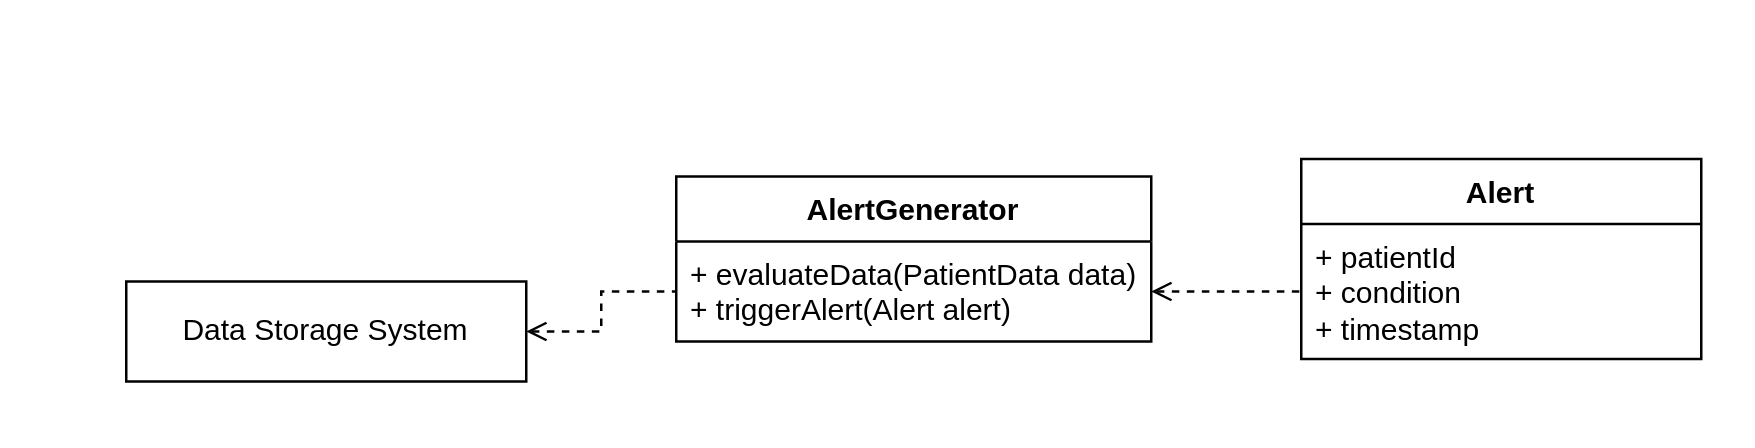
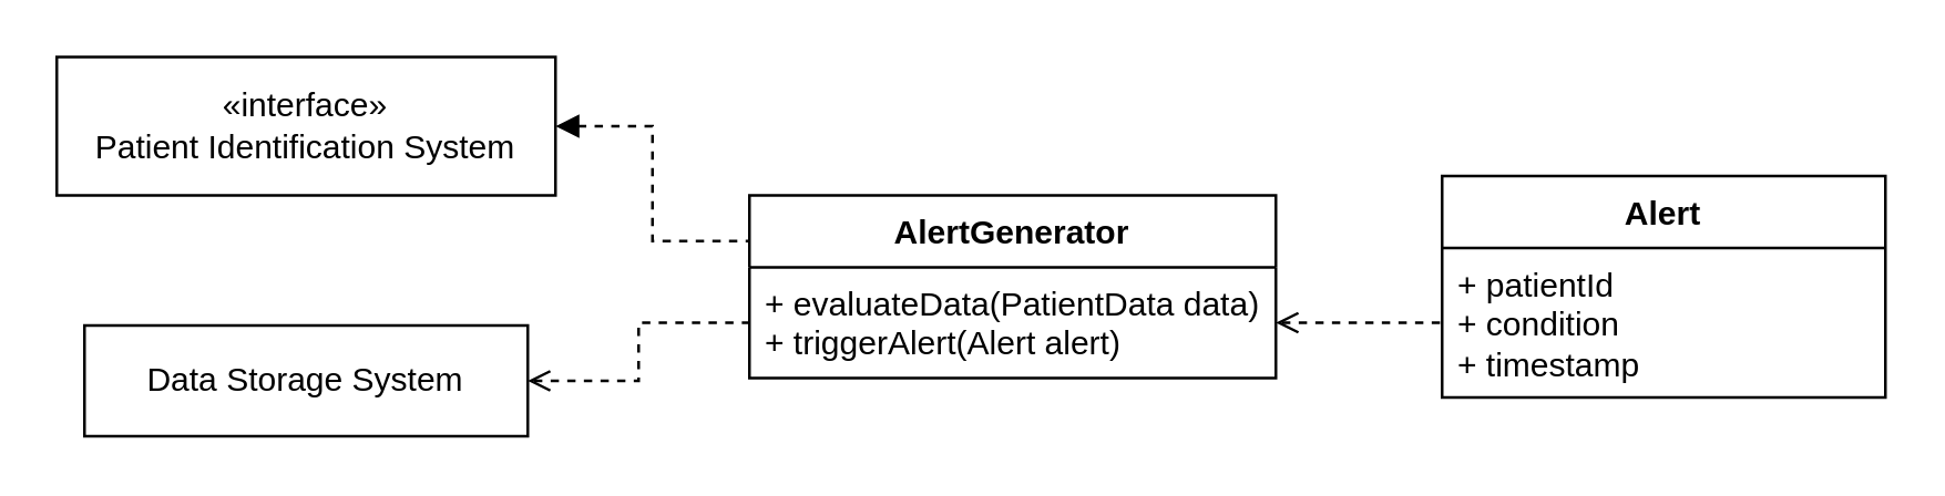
  <mxCell id="0" />
  <mxCell id="1" parent="0" />
  <mxCell id="2" value="&lt;div&gt;AlertGenerator&lt;/div&gt;" style="swimlane;fontStyle=1;align=center;verticalAlign=top;childLayout=stackLayout;horizontal=1;startSize=26;horizontalStack=0;resizeParent=1;resizeParentMax=0;resizeLast=0;collapsible=1;marginBottom=0;whiteSpace=wrap;html=1;" vertex="1" parent="1"><mxGeometry x="270" y="70" width="190" height="66" as="geometry" /></mxCell>
  <mxCell id="3" value="&lt;div&gt;+ evaluateData(PatientData data)&lt;br&gt;&lt;/div&gt;&lt;div&gt;+ triggerAlert(Alert alert)&lt;br&gt;&lt;/div&gt;" style="text;strokeColor=none;fillColor=none;align=left;verticalAlign=top;spacingLeft=4;spacingRight=4;overflow=hidden;rotatable=0;points=[[0,0.5],[1,0.5]];portConstraint=eastwest;whiteSpace=wrap;html=1;" vertex="1" parent="2"><mxGeometry y="26" width="190" height="40" as="geometry" /></mxCell>
+ <mxCell id="4" style="edgeStyle=orthogonalEdgeStyle;rounded=0;orthogonalLoop=1;jettySize=auto;html=1;entryX=0;entryY=0.25;entryDx=0;entryDy=0;dashed=1;endArrow=none;endFill=0;exitX=1;exitY=0.5;exitDx=0;exitDy=0;startArrow=block;startFill=1;" edge="1" parent="1" source="8" target="2"><mxGeometry relative="1" as="geometry"><mxPoint x="200" y="26" as="sourcePoint" /><mxPoint x="266.39" y="118.308" as="targetPoint" /></mxGeometry></mxCell>
  <mxCell id="5" value="Alert" style="swimlane;fontStyle=1;align=center;verticalAlign=top;childLayout=stackLayout;horizontal=1;startSize=26;horizontalStack=0;resizeParent=1;resizeParentMax=0;resizeLast=0;collapsible=1;marginBottom=0;whiteSpace=wrap;html=1;" vertex="1" parent="1"><mxGeometry x="520" y="63" width="160" height="80" as="geometry" /></mxCell>
  <mxCell id="6" value="&lt;div&gt;+ patientId&lt;/div&gt;&lt;div&gt;+ condition&lt;/div&gt;&lt;div&gt;+ timestamp&lt;br&gt;&lt;/div&gt;" style="text;strokeColor=none;fillColor=none;align=left;verticalAlign=top;spacingLeft=4;spacingRight=4;overflow=hidden;rotatable=0;points=[[0,0.5],[1,0.5]];portConstraint=eastwest;whiteSpace=wrap;html=1;" vertex="1" parent="5"><mxGeometry y="26" width="160" height="54" as="geometry" /></mxCell>
  <mxCell id="7" style="edgeStyle=orthogonalEdgeStyle;rounded=0;orthogonalLoop=1;jettySize=auto;html=1;exitX=1;exitY=0.5;exitDx=0;exitDy=0;entryX=0;entryY=0.5;entryDx=0;entryDy=0;dashed=1;endArrow=none;endFill=0;startArrow=open;startFill=0;" edge="1" parent="1" source="3" target="6"><mxGeometry relative="1" as="geometry"><mxPoint x="500" y="87" as="targetPoint" /></mxGeometry></mxCell>
+ <mxCell id="8" value="&lt;div&gt;«interface»&lt;/div&gt;Patient Identification System" style="html=1;whiteSpace=wrap;" vertex="1" parent="1"><mxGeometry x="20" y="20" width="180" height="50" as="geometry" /></mxCell>
  <mxCell id="9" style="edgeStyle=orthogonalEdgeStyle;rounded=0;orthogonalLoop=1;jettySize=auto;html=1;exitX=1;exitY=0.5;exitDx=0;exitDy=0;entryX=0;entryY=0.5;entryDx=0;entryDy=0;endArrow=none;endFill=0;dashed=1;startArrow=open;startFill=0;" edge="1" parent="1" source="10" target="3"><mxGeometry relative="1" as="geometry" /></mxCell>
- <mxCell id="10" value="Data Storage System" style="html=1;whiteSpace=wrap;" vertex="1" parent="1"><mxGeometry x="50" y="112" width="160" height="40" as="geometry" /></mxCell>
+ <mxCell id="10" value="Data Storage System" style="html=1;whiteSpace=wrap;" vertex="1" parent="1"><mxGeometry x="30" y="117" width="160" height="40" as="geometry" /></mxCell>
